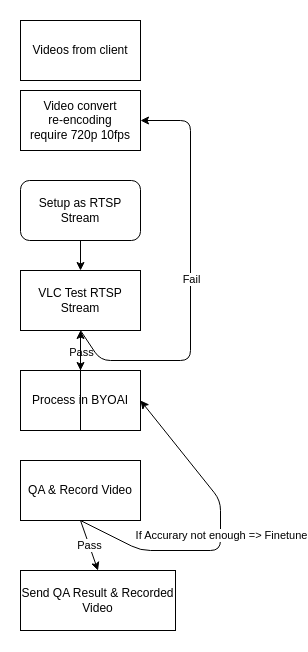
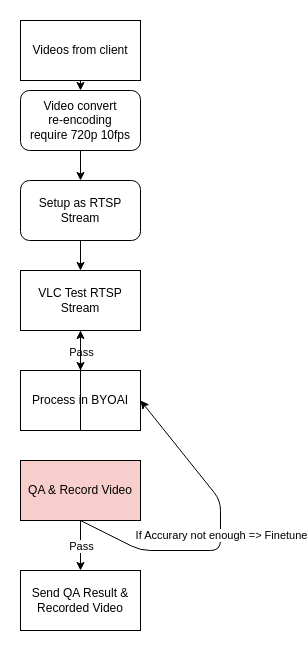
  <mxCell id="0" />
  <mxCell id="1" parent="0" />
  <mxCell id="2" value="Videos from client" style="rounded=0;whiteSpace=wrap;html=1;" vertex="1" parent="1"><mxGeometry x="20" y="20" width="120" height="60" as="geometry" /></mxCell>
- <mxCell id="4" value="Video convert&lt;br&gt;re-encoding&lt;br&gt;require 720p 10fps" style="rounded=0;whiteSpace=wrap;html=1;" vertex="1" parent="1"><mxGeometry x="20" y="90" width="120" height="60" as="geometry" /></mxCell>
+ <mxCell id="3" value="" style="endArrow=classic;html=1;entryX=0.5;entryY=0;entryDx=0;entryDy=0;exitX=0.5;exitY=1;exitDx=0;exitDy=0;" edge="1" parent="1" source="2" target="4"><mxGeometry width="50" height="50" relative="1" as="geometry"><mxPoint x="70" y="50" as="sourcePoint" /><mxPoint x="60" y="130" as="targetPoint" /><Array as="points" /></mxGeometry></mxCell>
+ <mxCell id="4" value="Video convert&lt;br&gt;re-encoding&lt;br&gt;require 720p 10fps" style="whiteSpace=wrap;html=1;rounded=1;" vertex="1" parent="1"><mxGeometry x="20" y="90" width="120" height="60" as="geometry" /></mxCell>
+ <mxCell id="5" value="" style="endArrow=classic;html=1;exitX=0.5;exitY=1;exitDx=0;exitDy=0;" edge="1" parent="1" source="4" target="6"><mxGeometry width="50" height="50" relative="1" as="geometry"><mxPoint x="90" y="20" as="sourcePoint" /><mxPoint x="80" y="200" as="targetPoint" /><Array as="points" /></mxGeometry></mxCell>
  <mxCell id="6" value="Setup as RTSP Stream" style="whiteSpace=wrap;html=1;rounded=1;" vertex="1" parent="1"><mxGeometry x="20" y="180" width="120" height="60" as="geometry" /></mxCell>
  <mxCell id="7" value="VLC Test RTSP Stream" style="rounded=0;whiteSpace=wrap;html=1;" vertex="1" parent="1"><mxGeometry x="20" y="270" width="120" height="60" as="geometry" /></mxCell>
  <mxCell id="8" value="" style="endArrow=classic;html=1;exitX=0.5;exitY=1;exitDx=0;exitDy=0;entryX=0.5;entryY=0;entryDx=0;entryDy=0;" edge="1" parent="1" source="6" target="7"><mxGeometry width="50" height="50" relative="1" as="geometry"><mxPoint x="220" y="300" as="sourcePoint" /><mxPoint x="270" y="250" as="targetPoint" /></mxGeometry></mxCell>
  <mxCell id="9" value="Process in BYOAI" style="rounded=0;whiteSpace=wrap;html=1;" vertex="1" parent="1"><mxGeometry x="20" y="370" width="120" height="60" as="geometry" /></mxCell>
  <mxCell id="10" value="" style="endArrow=classic;html=1;entryX=0.5;entryY=0;entryDx=0;entryDy=0;" edge="1" parent="1" target="9"><mxGeometry relative="1" as="geometry"><mxPoint x="80" y="331" as="sourcePoint" /><mxPoint x="245" y="370" as="targetPoint" /></mxGeometry></mxCell>
  <mxCell id="11" value="Pass" style="edgeLabel;resizable=0;html=1;align=center;verticalAlign=middle;" connectable="0" vertex="1" parent="10"><mxGeometry relative="1" as="geometry" /></mxCell>
- <mxCell id="12" value="" style="endArrow=classic;html=1;exitX=0.5;exitY=1;exitDx=0;exitDy=0;entryX=1;entryY=0.5;entryDx=0;entryDy=0;" edge="1" parent="1" source="7" target="4"><mxGeometry relative="1" as="geometry"><mxPoint x="82.44" y="341.02" as="sourcePoint" /><mxPoint x="190" y="120" as="targetPoint" /><Array as="points"><mxPoint x="100" y="360" /><mxPoint x="190" y="360" /><mxPoint x="190" y="120" /></Array></mxGeometry></mxCell>
- <mxCell id="13" value="Fail" style="edgeLabel;resizable=0;html=1;align=center;verticalAlign=middle;" connectable="0" vertex="1" parent="12"><mxGeometry relative="1" as="geometry" /></mxCell>
- <mxCell id="14" value="QA &amp;amp; Record Video" style="rounded=0;whiteSpace=wrap;html=1;" vertex="1" parent="1"><mxGeometry x="20" y="460" width="120" height="60" as="geometry" /></mxCell>
+ <mxCell id="14" value="QA &amp;amp; Record Video" style="rounded=0;whiteSpace=wrap;html=1;fillColor=#f8cecc;" vertex="1" parent="1"><mxGeometry x="20" y="460" width="120" height="60" as="geometry" /></mxCell>
  <mxCell id="15" value="" style="endArrow=classic;html=1;exitX=0.5;exitY=1;exitDx=0;exitDy=0;" edge="1" parent="1" source="9" target="7"><mxGeometry width="50" height="50" relative="1" as="geometry"><mxPoint x="90" y="250" as="sourcePoint" /><mxPoint x="90" y="280" as="targetPoint" /></mxGeometry></mxCell>
- <mxCell id="16" value="Send QA Result &amp;amp; Recorded Video" style="rounded=0;whiteSpace=wrap;html=1;" vertex="1" parent="1"><mxGeometry x="20" y="570" width="155" height="60" as="geometry" /></mxCell>
+ <mxCell id="16" value="Send QA Result &amp;amp; Recorded Video" style="rounded=0;whiteSpace=wrap;html=1;" vertex="1" parent="1"><mxGeometry x="20" y="570" width="120" height="60" as="geometry" /></mxCell>
  <mxCell id="17" value="" style="endArrow=classic;html=1;entryX=1;entryY=0.5;entryDx=0;entryDy=0;" edge="1" parent="1" target="9"><mxGeometry relative="1" as="geometry"><mxPoint x="80" y="520" as="sourcePoint" /><mxPoint x="200" y="390" as="targetPoint" /><Array as="points"><mxPoint x="140" y="550" /><mxPoint x="220" y="550" /><mxPoint x="220" y="500" /></Array></mxGeometry></mxCell>
  <mxCell id="18" value="If Accurary not enough =&amp;gt; Finetune" style="edgeLabel;resizable=0;html=1;align=center;verticalAlign=middle;" connectable="0" vertex="1" parent="17"><mxGeometry relative="1" as="geometry" /></mxCell>
  <mxCell id="19" value="" style="endArrow=classic;html=1;exitX=0.5;exitY=1;exitDx=0;exitDy=0;entryX=0.5;entryY=0;entryDx=0;entryDy=0;" edge="1" parent="1" source="14" target="16"><mxGeometry relative="1" as="geometry"><mxPoint x="80" y="520" as="sourcePoint" /><mxPoint x="300" y="500" as="targetPoint" /></mxGeometry></mxCell>
  <mxCell id="20" value="Pass" style="edgeLabel;resizable=0;html=1;align=center;verticalAlign=middle;" connectable="0" vertex="1" parent="19"><mxGeometry relative="1" as="geometry" /></mxCell>
